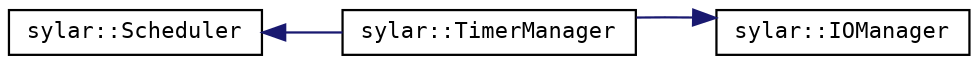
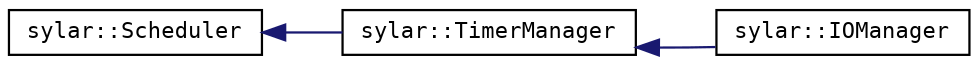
  digraph {
    fontname="DejaVu Sans Mono"
    rankdir=LR
    node [color=black fillcolor=white fontname="DejaVu Sans Mono" fontsize=10 shape=record style=filled]
    edge [color=midnightblue dir=back fontname="DejaVu Sans Mono" fontsize=10 labelfontname=Helvetica labelfontsize=10 style=solid]
    n1 [height=0.2 label="sylar::Scheduler" width=0.4]
    n2 [height=0.2 label="sylar::TimerManager" width=0.4]
    n3 [height=0.2 label="sylar::IOManager" width=0.4]
    n1 -> n2
-   n3 -> n2
+   n2 -> n3
  }
